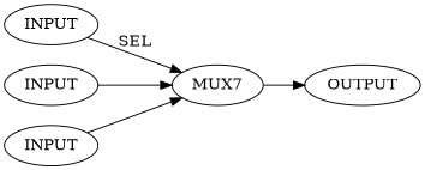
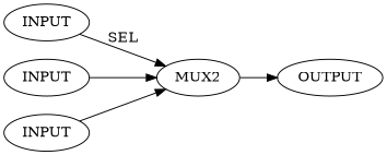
  digraph {
    rankdir=LR
    n1 [label=INPUT]
-   n2 [label=MUX7]
+   n2 [label=MUX2]
    n3 [label=INPUT]
    n4 [label=INPUT]
    n5 [label=OUTPUT]
    n1 -> n2 [label=SEL]
    n2 -> n5
    n3 -> n2
    n4 -> n2
  }
